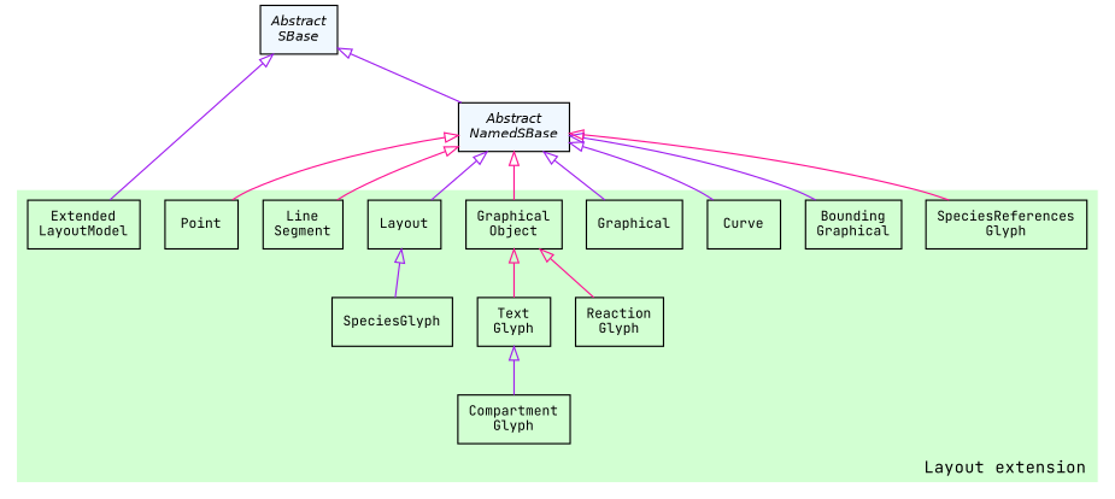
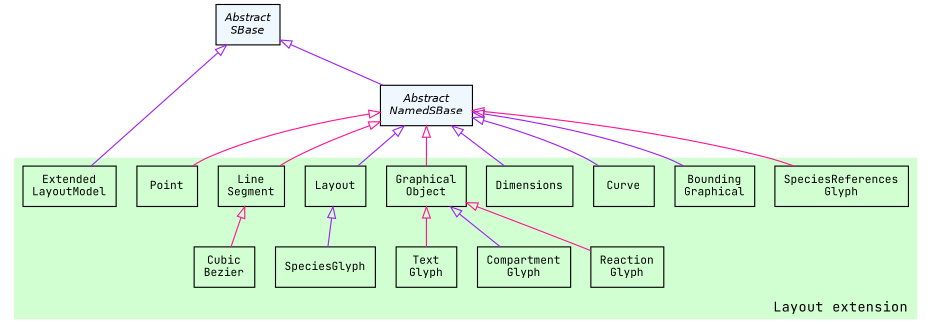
  strict digraph {
    fontname="JetBrains Mono"
    nodesep=0.25
    ranksep=0.5
    node [fontname="JetBrains Mono" fontsize=10 shape=box]
    edge [arrowtail=empty color=purple dir=back fontname="JetBrains Mono" fontsize=10 labelfontname=Helvetica labelfontsize=10]
    n1 [label="Bounding\nGraphical"]
    n2 [label="Compartment\nGlyph"]
+   n3 [label="Cubic\nBezier"]
    n4 [label=Curve]
-   n5 [label=Graphical]
+   n5 [label=Dimensions]
    n6 [label="Extended\nLayoutModel"]
    n7 [label="Graphical\nObject"]
    n8 [label="Reaction\nGlyph"]
    n9 [label="Text\nGlyph"]
    SpeciesGlyph
    n11 [label=Layout]
    n12 [label="Line\nSegment"]
    n13 [label=Point]
    n14 [label="SpeciesReferences\nGlyph"]
    n15 [fillcolor="#F0F8FF" label=<<font face="Helvetica-Oblique">Abstract<br/>NamedSBase</font>> style=filled]
    n16 [fillcolor="#F0F8FF" label=<<font face="Helvetica-Oblique">Abstract<br/>SBase</font>> style=filled]
    subgraph cluster_1 {
      color="#ffffff"
      fillcolor="#d2ffd2"
      fontsize=12
      label="Layout extension"
      labeljust=r
      labelloc=b
      style=filled
      n1
      n2
+     n3
      n4
      n5
      n6
      n7
      n8
      n9
      SpeciesGlyph
      n11
      n12
      n13
      n14
    }
-   n9 -> n2
+   n7 -> n2
    n7 -> n8 [color=deeppink]
    n7 -> n9 [color=deeppink]
    n11 -> SpeciesGlyph
+   n12 -> n3 [color=deeppink]
    n15 -> n1
    n15 -> n4
    n15 -> n5
    n15 -> n7 [color=deeppink]
    n15 -> n11
    n15 -> n12 [color=deeppink]
    n15 -> n13 [color=deeppink]
    n15 -> n14 [color=deeppink]
    n16 -> n6
    n16 -> n15
  }
